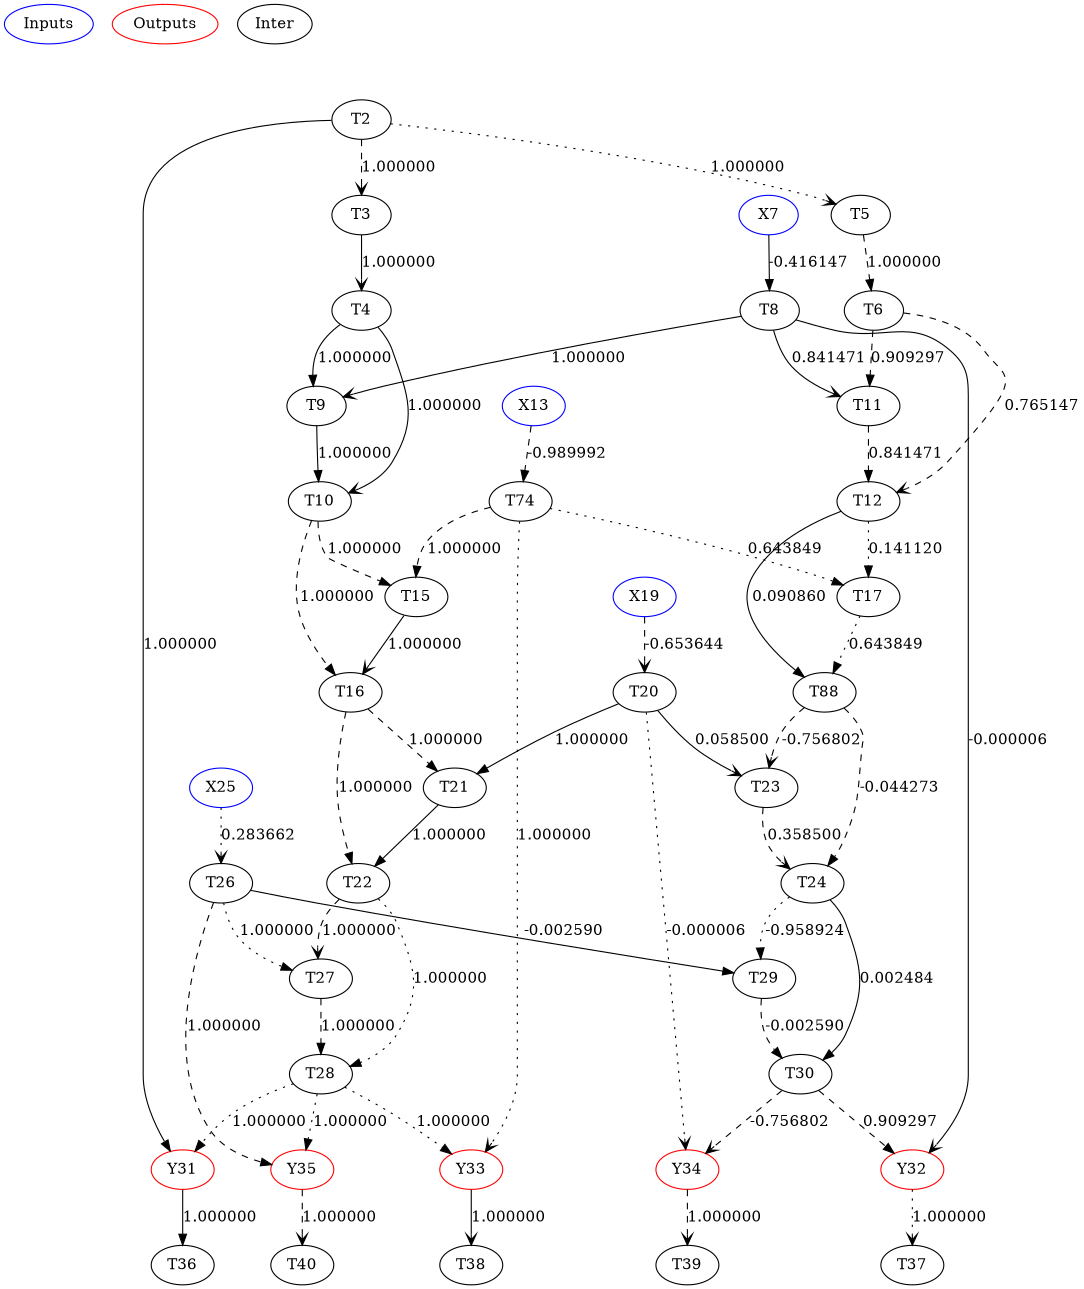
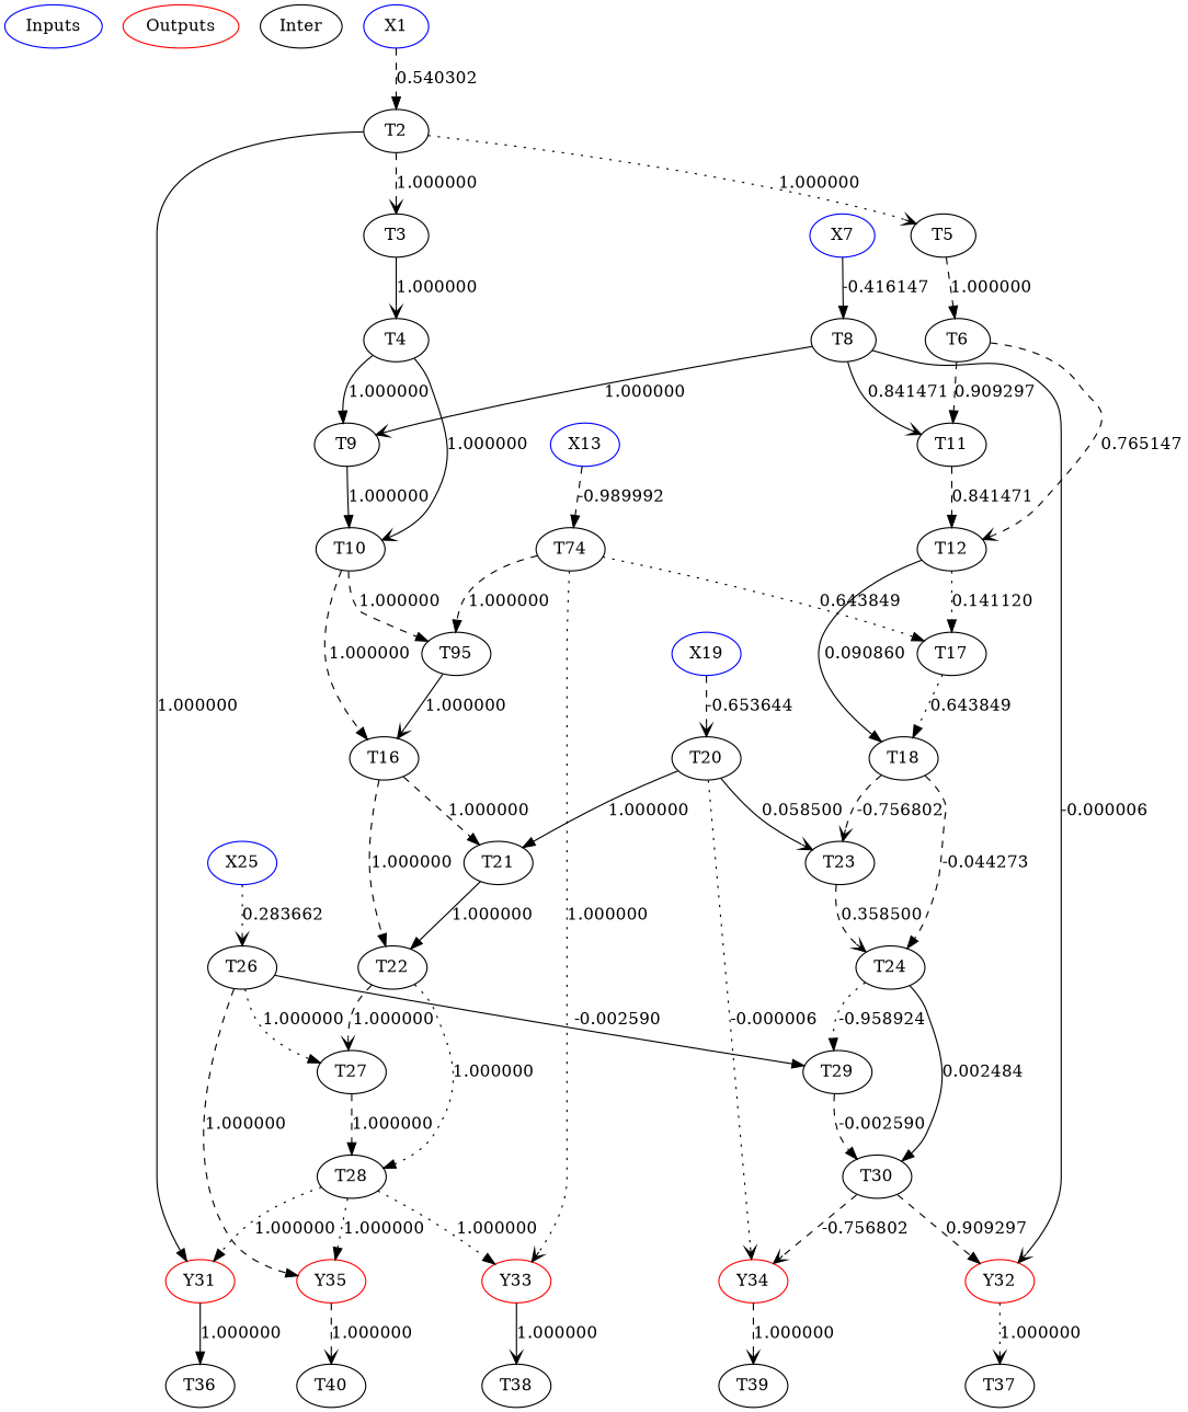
  digraph {
    node [color=black]
    edge [arrowhead=normal style=dashed]
    n1 [color=blue label=Inputs]
    n2 [color=red label=Outputs]
    n3 [label=Inter color=""]
+   n4 [color=blue label=X1]
    n5 [label=T2]
    n6 [label=T3]
    n7 [label=T5]
    n8 [color=red label=Y31]
    n9 [label=T4]
    n10 [label=T6]
    n11 [label=T36]
    n12 [label=T9]
    n13 [label=T10]
-   n14 [label=T15]
+   n14 [label=T95]
    n15 [label=T16]
    n16 [label=T11]
    n17 [label=T12]
    n18 [label=T17]
-   n19 [label=T88]
+   n19 [label=T18]
    n20 [color=blue label=X7]
    n21 [label=T8]
    n22 [color=red label=Y32]
    n23 [label=T37]
    n24 [label=T21]
    n25 [label=T22]
    n26 [label=T23]
    n27 [label=T24]
    n28 [color=blue label=X13]
    n29 [label=T74]
    n30 [color=red label=Y33]
    n31 [label=T38]
    n32 [label=T27]
    n33 [label=T28]
    n34 [label=T29]
    n35 [label=T30]
    n36 [color=blue label=X19]
    n37 [label=T20]
    n38 [color=red label=Y34]
    n39 [label=T39]
    n40 [color=red label=Y35]
    n41 [color=blue label=X25]
    n42 [label=T26]
    n43 [label=T40]
+   n4 -> n5 [label=0.540302]
    n5 -> n6 [arrowhead=vee label=1.000000]
    n5 -> n7 [arrowhead=vee label=1.000000 style=dotted]
    n5 -> n8 [label=1.000000 style=solid]
    n6 -> n9 [arrowhead=vee label=1.000000 style=solid]
    n7 -> n10 [label=1.000000]
    n8 -> n11 [label=1.000000 style=solid]
    n9 -> n12 [label=1.000000 style=solid]
    n9 -> n13 [arrowhead=vee label=1.000000 style=solid]
    n10 -> n16 [label=0.909297]
    n10 -> n17 [arrowhead=vee label=0.765147]
    n12 -> n13 [label=1.000000 style=solid]
    n13 -> n14 [label=1.000000]
    n13 -> n15 [label=1.000000]
    n14 -> n15 [arrowhead=vee label=1.000000 style=solid]
    n15 -> n24 [label=1.000000]
    n15 -> n25 [label=1.000000]
    n16 -> n17 [label=0.841471]
    n17 -> n18 [label=0.141120 style=dotted]
    n17 -> n19 [label=0.090860 style=solid]
    n18 -> n19 [label=0.643849 style=dotted]
    n19 -> n26 [arrowhead=vee label=-0.756802]
    n19 -> n27 [label=-0.044273]
    n20 -> n21 [label=-0.416147 style=solid]
    n21 -> n12 [arrowhead=vee label=1.000000 style=solid]
    n21 -> n16 [arrowhead=vee label=0.841471 style=solid]
    n21 -> n22 [arrowhead=vee label=-0.000006 style=solid]
    n22 -> n23 [arrowhead=vee label=1.000000 style=dotted]
    n24 -> n25 [label=1.000000 style=solid]
    n25 -> n32 [arrowhead=vee label=1.000000]
    n25 -> n33 [label=1.000000 style=dotted]
    n26 -> n27 [arrowhead=vee label=0.358500]
    n27 -> n34 [label=-0.958924 style=dotted]
    n27 -> n35 [label=0.002484 style=solid]
    n28 -> n29 [label=-0.989992]
    n29 -> n14 [label=1.000000]
    n29 -> n18 [label=0.643849 style=dotted]
    n29 -> n30 [arrowhead=vee label=1.000000 style=dotted]
    n30 -> n31 [arrowhead=vee label=1.000000 style=solid]
    n32 -> n33 [label=1.000000]
    n33 -> n8 [label=1.000000 style=dotted]
    n33 -> n30 [label=1.000000 style=dotted]
    n33 -> n40 [label=1.000000 style=dotted]
    n34 -> n35 [label=-0.002590]
    n35 -> n22 [label=0.909297]
    n35 -> n38 [arrowhead=vee label=-0.756802]
    n36 -> n37 [arrowhead=vee label=-0.653644]
    n37 -> n24 [label=1.000000 style=solid]
    n37 -> n26 [arrowhead=vee label=0.058500 style=solid]
    n37 -> n38 [arrowhead=vee label=-0.000006 style=dotted]
    n38 -> n39 [arrowhead=vee label=1.000000]
    n40 -> n43 [arrowhead=vee label=1.000000]
    n41 -> n42 [arrowhead=vee label=0.283662 style=dotted]
    n42 -> n32 [label=1.000000 style=dotted]
    n42 -> n34 [label=-0.002590 style=solid]
    n42 -> n40 [label=1.000000]
  }
